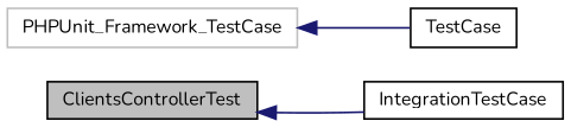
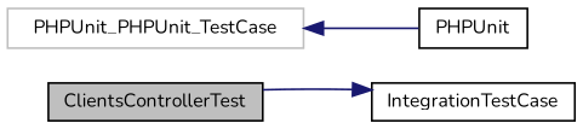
  digraph {
    fontname=Nunito
    rankdir=LR
    node [color=black fillcolor=white fontname=Nunito fontsize=10 shape=record style=filled]
    edge [color=midnightblue dir=back fontname=Nunito fontsize=10 labelfontname=Helvetica labelfontsize=10 style=solid]
    n1 [fillcolor=grey75 fontcolor=black height=0.2 label=ClientsControllerTest width=0.4]
    n2 [height=0.2 label=IntegrationTestCase width=0.4]
-   n3 [height=0.2 label=TestCase width=0.4]
-   n4 [color=grey75 height=0.2 label=PHPUnit_Framework_TestCase width=0.4]
-   n1 -> n2
+   n3 [height=0.2 label=PHPUnit width=0.4]
+   n4 [color=grey75 height=0.2 label=PHPUnit_PHPUnit_TestCase width=0.4]
+   n2 -> n1
    n4 -> n3
  }
